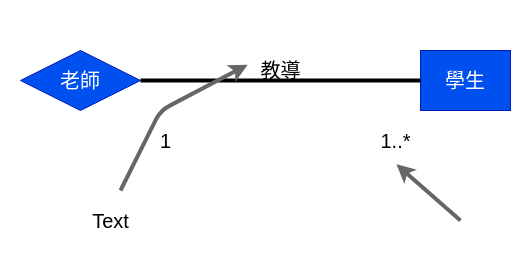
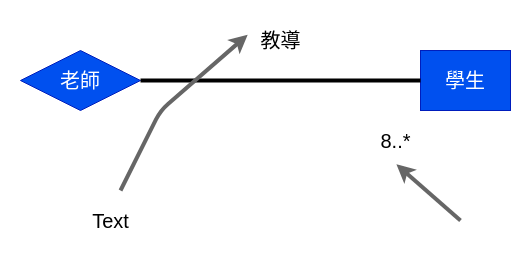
  <mxCell id="0" />
  <mxCell id="1" parent="0" />
  <mxCell id="2" style="html=1;entryX=0;entryY=0.5;entryDx=0;entryDy=0;fontSize=20;strokeColor=none;strokeWidth=4;" edge="1" parent="1" source="3" target="4"><mxGeometry relative="1" as="geometry" /></mxCell>
  <mxCell id="3" value="&lt;font style=&quot;font-size: 20px;&quot;&gt;老師&lt;/font&gt;" style="rhombus;whiteSpace=wrap;html=1;fillColor=#0050ef;fontColor=#ffffff;strokeColor=#001DBC;" vertex="1" parent="1"><mxGeometry x="20" y="50" width="120" height="60" as="geometry" /></mxCell>
  <mxCell id="4" value="&lt;span style=&quot;font-size: 20px;&quot;&gt;學生&lt;/span&gt;" style="rounded=0;whiteSpace=wrap;html=1;fillColor=#0050ef;fontColor=#ffffff;strokeColor=#001DBC;" vertex="1" parent="1"><mxGeometry x="420" y="50" width="90" height="60" as="geometry" /></mxCell>
  <mxCell id="5" value="" style="endArrow=none;html=1;strokeColor=#000000;strokeWidth=4;fontSize=20;exitX=1;exitY=0.5;exitDx=0;exitDy=0;entryX=0;entryY=0.5;entryDx=0;entryDy=0;" edge="1" parent="1" source="3" target="4"><mxGeometry width="50" height="50" relative="1" as="geometry"><mxPoint x="370" y="110" as="sourcePoint" /><mxPoint x="420" y="60" as="targetPoint" /></mxGeometry></mxCell>
  <mxCell id="6" style="edgeStyle=none;html=1;entryX=-0.047;entryY=0.357;entryDx=0;entryDy=0;entryPerimeter=0;strokeColor=#666666;strokeWidth=4;fontSize=20;fillColor=#f5f5f5;" edge="1" parent="1" target="10"><mxGeometry relative="1" as="geometry"><mxPoint x="120" y="190" as="sourcePoint" /><Array as="points"><mxPoint x="160" y="110" /></Array></mxGeometry></mxCell>
- <mxCell id="7" value="1" style="text;html=1;align=center;verticalAlign=middle;resizable=0;points=[];autosize=1;strokeColor=none;fillColor=none;fontSize=20;" vertex="1" parent="1"><mxGeometry x="150" y="120" width="30" height="40" as="geometry" /></mxCell>
  <mxCell id="8" style="edgeStyle=none;html=1;strokeColor=#666666;strokeWidth=4;fontSize=20;entryX=0.518;entryY=1.096;entryDx=0;entryDy=0;entryPerimeter=0;fillColor=#f5f5f5;" edge="1" parent="1" target="9"><mxGeometry relative="1" as="geometry"><mxPoint x="450" y="220" as="targetPoint" /><mxPoint x="460" y="220" as="sourcePoint" /></mxGeometry></mxCell>
- <mxCell id="9" value="1..*" style="text;html=1;align=center;verticalAlign=middle;resizable=0;points=[];autosize=1;strokeColor=none;fillColor=none;fontSize=20;" vertex="1" parent="1"><mxGeometry x="370" y="120" width="50" height="40" as="geometry" /></mxCell>
- <mxCell id="10" value="教導" style="text;html=1;align=center;verticalAlign=middle;resizable=0;points=[];autosize=1;strokeColor=none;fillColor=none;fontSize=20;" vertex="1" parent="1"><mxGeometry x="250" y="50" width="60" height="40" as="geometry" /></mxCell>
+ <mxCell id="9" value="8..*" style="text;html=1;align=center;verticalAlign=middle;resizable=0;points=[];autosize=1;strokeColor=none;fillColor=none;fontSize=20;" vertex="1" parent="1"><mxGeometry x="370" y="120" width="50" height="40" as="geometry" /></mxCell>
+ <mxCell id="10" value="教導" style="text;html=1;align=center;verticalAlign=middle;resizable=0;points=[];autosize=1;strokeColor=none;fillColor=none;fontSize=20;" vertex="1" parent="1"><mxGeometry x="250" y="20" width="60" height="40" as="geometry" /></mxCell>
  <mxCell id="11" value="Text" style="text;html=1;align=center;verticalAlign=middle;resizable=0;points=[];autosize=1;strokeColor=none;fillColor=none;fontSize=20;" vertex="1" parent="1"><mxGeometry x="80" y="200" width="60" height="40" as="geometry" /></mxCell>
